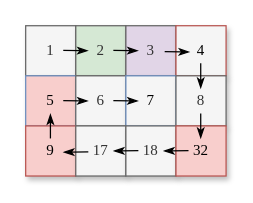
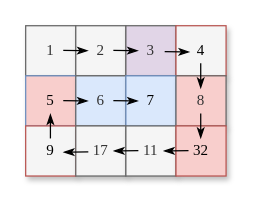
  <mxCell id="0" />
  <mxCell id="1" parent="0" />
  <mxCell id="2" value="&lt;font face=&quot;Comic Sans MS&quot;&gt;1&lt;/font&gt;" style="rounded=0;whiteSpace=wrap;html=1;fillColor=#f5f5f5;fontColor=#333333;strokeColor=#666666;shadow=1;" vertex="1" parent="1"><mxGeometry x="20" y="20" width="40" height="40" as="geometry" /></mxCell>
- <mxCell id="3" value="&lt;font face=&quot;Comic Sans MS&quot;&gt;2&lt;/font&gt;" style="rounded=0;whiteSpace=wrap;html=1;fillColor=#d5e8d4;fontColor=#333333;strokeColor=#666666;shadow=1;" vertex="1" parent="1"><mxGeometry x="60" y="20" width="40" height="40" as="geometry" /></mxCell>
+ <mxCell id="3" value="&lt;font face=&quot;Comic Sans MS&quot;&gt;2&lt;/font&gt;" style="rounded=0;whiteSpace=wrap;html=1;fillColor=#f5f5f5;fontColor=#333333;strokeColor=#666666;shadow=1;" vertex="1" parent="1"><mxGeometry x="60" y="20" width="40" height="40" as="geometry" /></mxCell>
  <mxCell id="4" value="&lt;font face=&quot;Comic Sans MS&quot;&gt;3&lt;/font&gt;" style="rounded=0;whiteSpace=wrap;html=1;fillColor=#e1d5e7;fontColor=#333333;strokeColor=#666666;shadow=1;" vertex="1" parent="1"><mxGeometry x="100" y="20" width="40" height="40" as="geometry" /></mxCell>
  <mxCell id="5" value="&lt;font face=&quot;Comic Sans MS&quot;&gt;4&lt;/font&gt;" style="rounded=0;whiteSpace=wrap;html=1;fillColor=#f5f5f5;strokeColor=#b85450;shadow=1;" vertex="1" parent="1"><mxGeometry x="140" y="20" width="40" height="40" as="geometry" /></mxCell>
  <mxCell id="6" value="&lt;font face=&quot;Comic Sans MS&quot;&gt;5&lt;/font&gt;" style="rounded=0;whiteSpace=wrap;html=1;fillColor=#f8cecc;strokeColor=#6c8ebf;shadow=1;" vertex="1" parent="1"><mxGeometry x="20" y="60" width="40" height="40" as="geometry" /></mxCell>
- <mxCell id="7" value="&lt;font face=&quot;Comic Sans MS&quot;&gt;6&lt;/font&gt;" style="rounded=0;whiteSpace=wrap;html=1;fillColor=#f5f5f5;fontColor=#333333;strokeColor=#666666;shadow=1;" vertex="1" parent="1"><mxGeometry x="60" y="60" width="40" height="40" as="geometry" /></mxCell>
- <mxCell id="8" value="&lt;font face=&quot;Comic Sans MS&quot;&gt;7&lt;/font&gt;" style="rounded=0;whiteSpace=wrap;html=1;fillColor=#f5f5f5;strokeColor=#6c8ebf;shadow=1;" vertex="1" parent="1"><mxGeometry x="100" y="60" width="40" height="40" as="geometry" /></mxCell>
- <mxCell id="9" value="&lt;font face=&quot;Comic Sans MS&quot;&gt;8&lt;/font&gt;" style="rounded=0;whiteSpace=wrap;html=1;fillColor=#f5f5f5;fontColor=#333333;strokeColor=#666666;shadow=1;" vertex="1" parent="1"><mxGeometry x="140" y="60" width="40" height="40" as="geometry" /></mxCell>
- <mxCell id="10" value="&lt;font face=&quot;Comic Sans MS&quot;&gt;9&lt;/font&gt;" style="rounded=0;whiteSpace=wrap;html=1;fillColor=#f8cecc;strokeColor=#b85450;shadow=1;" vertex="1" parent="1"><mxGeometry x="20" y="100" width="40" height="40" as="geometry" /></mxCell>
+ <mxCell id="7" value="&lt;font face=&quot;Comic Sans MS&quot;&gt;6&lt;/font&gt;" style="rounded=0;whiteSpace=wrap;html=1;fillColor=#dae8fc;fontColor=#333333;strokeColor=#666666;shadow=1;" vertex="1" parent="1"><mxGeometry x="60" y="60" width="40" height="40" as="geometry" /></mxCell>
+ <mxCell id="8" value="&lt;font face=&quot;Comic Sans MS&quot;&gt;7&lt;/font&gt;" style="rounded=0;whiteSpace=wrap;html=1;fillColor=#dae8fc;strokeColor=#6c8ebf;shadow=1;" vertex="1" parent="1"><mxGeometry x="100" y="60" width="40" height="40" as="geometry" /></mxCell>
+ <mxCell id="9" value="&lt;font face=&quot;Comic Sans MS&quot;&gt;8&lt;/font&gt;" style="rounded=0;whiteSpace=wrap;html=1;fillColor=#f8cecc;fontColor=#333333;strokeColor=#666666;shadow=1;" vertex="1" parent="1"><mxGeometry x="140" y="60" width="40" height="40" as="geometry" /></mxCell>
+ <mxCell id="10" value="&lt;font face=&quot;Comic Sans MS&quot;&gt;9&lt;/font&gt;" style="rounded=0;whiteSpace=wrap;html=1;fillColor=#f5f5f5;strokeColor=#b85450;shadow=1;" vertex="1" parent="1"><mxGeometry x="20" y="100" width="40" height="40" as="geometry" /></mxCell>
  <mxCell id="11" value="&lt;font face=&quot;Comic Sans MS&quot;&gt;17&lt;/font&gt;" style="rounded=0;whiteSpace=wrap;html=1;fillColor=#f5f5f5;fontColor=#333333;strokeColor=#666666;shadow=1;" vertex="1" parent="1"><mxGeometry x="60" y="100" width="40" height="40" as="geometry" /></mxCell>
- <mxCell id="12" value="&lt;font face=&quot;Comic Sans MS&quot;&gt;18&lt;/font&gt;" style="rounded=0;whiteSpace=wrap;html=1;fillColor=#f5f5f5;fontColor=#333333;strokeColor=#666666;shadow=1;" vertex="1" parent="1"><mxGeometry x="100" y="100" width="40" height="40" as="geometry" /></mxCell>
+ <mxCell id="12" value="&lt;font face=&quot;Comic Sans MS&quot;&gt;11&lt;/font&gt;" style="rounded=0;whiteSpace=wrap;html=1;fillColor=#f5f5f5;fontColor=#333333;strokeColor=#666666;shadow=1;" vertex="1" parent="1"><mxGeometry x="100" y="100" width="40" height="40" as="geometry" /></mxCell>
  <mxCell id="13" value="&lt;font face=&quot;Comic Sans MS&quot;&gt;32&lt;/font&gt;" style="rounded=0;whiteSpace=wrap;html=1;fillColor=#f8cecc;strokeColor=#b85450;shadow=1;" vertex="1" parent="1"><mxGeometry x="140" y="100" width="40" height="40" as="geometry" /></mxCell>
  <mxCell id="14" value="" style="endArrow=classicThin;html=1;rounded=0;fontFamily=Comic Sans MS;endFill=1;" edge="1" parent="1"><mxGeometry width="50" height="50" relative="1" as="geometry"><mxPoint x="50" y="39.76" as="sourcePoint" /><mxPoint x="70" y="40" as="targetPoint" /></mxGeometry></mxCell>
  <mxCell id="15" value="" style="endArrow=classicThin;html=1;rounded=0;fontFamily=Comic Sans MS;endFill=1;" edge="1" parent="1"><mxGeometry width="50" height="50" relative="1" as="geometry"><mxPoint x="90" y="39.76" as="sourcePoint" /><mxPoint x="110" y="40" as="targetPoint" /></mxGeometry></mxCell>
  <mxCell id="16" value="" style="endArrow=classicThin;html=1;rounded=0;fontFamily=Comic Sans MS;endFill=1;" edge="1" parent="1"><mxGeometry width="50" height="50" relative="1" as="geometry"><mxPoint x="131" y="40.76" as="sourcePoint" /><mxPoint x="151" y="41" as="targetPoint" /></mxGeometry></mxCell>
  <mxCell id="17" value="" style="endArrow=classicThin;html=1;rounded=0;fontFamily=Comic Sans MS;endFill=1;" edge="1" parent="1"><mxGeometry width="50" height="50" relative="1" as="geometry"><mxPoint x="159.76" y="50" as="sourcePoint" /><mxPoint x="159.76" y="70.24" as="targetPoint" /></mxGeometry></mxCell>
  <mxCell id="18" value="" style="endArrow=classicThin;html=1;rounded=0;fontFamily=Comic Sans MS;endFill=1;" edge="1" parent="1"><mxGeometry width="50" height="50" relative="1" as="geometry"><mxPoint x="159.76" y="90" as="sourcePoint" /><mxPoint x="159.76" y="110.24" as="targetPoint" /></mxGeometry></mxCell>
  <mxCell id="19" value="" style="endArrow=classicThin;html=1;rounded=0;fontFamily=Comic Sans MS;endFill=1;" edge="1" parent="1"><mxGeometry width="50" height="50" relative="1" as="geometry"><mxPoint x="150" y="119.76" as="sourcePoint" /><mxPoint x="130" y="120" as="targetPoint" /></mxGeometry></mxCell>
  <mxCell id="20" value="" style="endArrow=classicThin;html=1;rounded=0;fontFamily=Comic Sans MS;endFill=1;" edge="1" parent="1"><mxGeometry width="50" height="50" relative="1" as="geometry"><mxPoint x="110" y="119.76" as="sourcePoint" /><mxPoint x="90" y="120" as="targetPoint" /></mxGeometry></mxCell>
  <mxCell id="21" value="" style="endArrow=classicThin;html=1;rounded=0;fontFamily=Comic Sans MS;endFill=1;" edge="1" parent="1"><mxGeometry width="50" height="50" relative="1" as="geometry"><mxPoint x="70" y="120.76" as="sourcePoint" /><mxPoint x="50" y="121" as="targetPoint" /></mxGeometry></mxCell>
  <mxCell id="22" value="" style="endArrow=classicThin;html=1;rounded=0;fontFamily=Comic Sans MS;endFill=1;" edge="1" parent="1"><mxGeometry width="50" height="50" relative="1" as="geometry"><mxPoint x="39.76" y="110" as="sourcePoint" /><mxPoint x="39.76" y="90.24" as="targetPoint" /></mxGeometry></mxCell>
  <mxCell id="23" value="" style="endArrow=classicThin;html=1;rounded=0;fontFamily=Comic Sans MS;endFill=1;" edge="1" parent="1"><mxGeometry width="50" height="50" relative="1" as="geometry"><mxPoint x="50" y="79.88" as="sourcePoint" /><mxPoint x="70" y="80.12" as="targetPoint" /></mxGeometry></mxCell>
  <mxCell id="24" value="" style="endArrow=classicThin;html=1;rounded=0;fontFamily=Comic Sans MS;endFill=1;" edge="1" parent="1"><mxGeometry width="50" height="50" relative="1" as="geometry"><mxPoint x="90" y="79.88" as="sourcePoint" /><mxPoint x="110" y="80.12" as="targetPoint" /></mxGeometry></mxCell>
